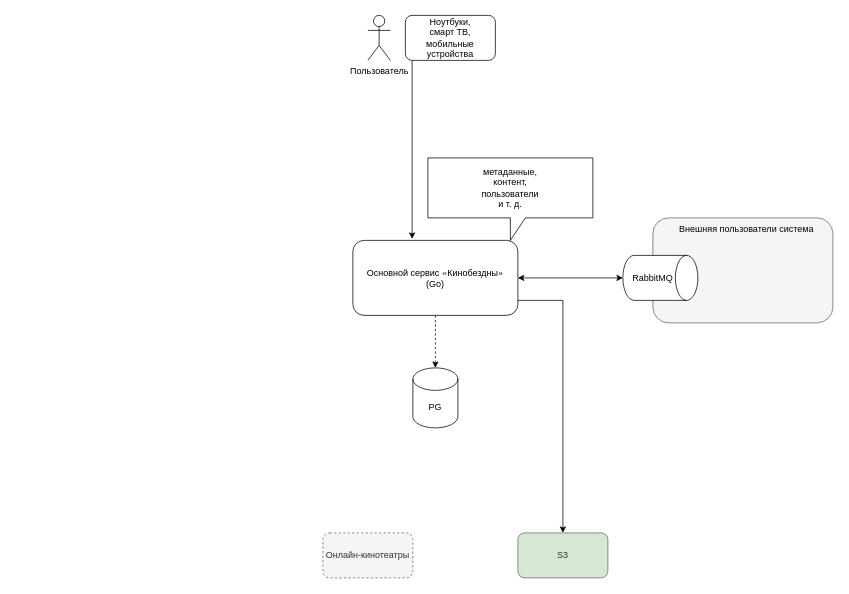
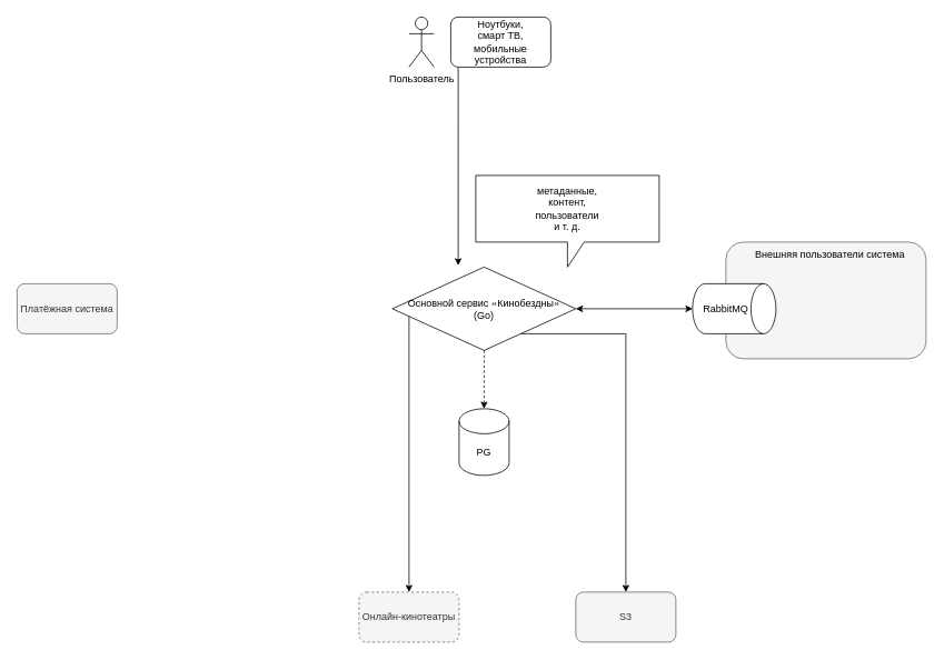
  <mxCell id="0" />
  <mxCell id="1" parent="0" />
  <mxCell id="2" value="" style="rounded=1;whiteSpace=wrap;html=1;fillColor=#f5f5f5;fontColor=#333333;strokeColor=#666666;" parent="1" vertex="1"><mxGeometry x="870" y="290" width="240" height="140" as="geometry" /></mxCell>
  <mxCell id="3" style="edgeStyle=orthogonalEdgeStyle;rounded=0;orthogonalLoop=1;jettySize=auto;html=1;entryX=0.5;entryY=0;entryDx=0;entryDy=0;" parent="1" source="5" target="13" edge="1"><mxGeometry relative="1" as="geometry"><mxPoint x="740" y="490" as="targetPoint" /><Array as="points"><mxPoint x="750" y="400" /></Array></mxGeometry></mxCell>
- <mxCell id="5" value="Основной сервис&amp;nbsp;&lt;span style=&quot;font-family: &amp;quot;Helvetica Neue&amp;quot;; font-size: 13px; text-align: start; background-color: initial;&quot;&gt;«&lt;/span&gt;&lt;span style=&quot;background-color: initial;&quot;&gt;Кинобездны&lt;/span&gt;&lt;span style=&quot;font-family: &amp;quot;Helvetica Neue&amp;quot;; font-size: 13px; text-align: start; background-color: initial;&quot;&gt;»&lt;/span&gt;&lt;div&gt;(Go)&lt;/div&gt;" style="rounded=1;whiteSpace=wrap;html=1;" parent="1" vertex="1"><mxGeometry x="470" y="320" width="220" height="100" as="geometry" /></mxCell>
+ <mxCell id="4" style="edgeStyle=orthogonalEdgeStyle;rounded=0;orthogonalLoop=1;jettySize=auto;html=1;" parent="1" source="5" target="17" edge="1"><mxGeometry relative="1" as="geometry"><Array as="points"><mxPoint x="490" y="490" /><mxPoint x="490" y="490" /></Array></mxGeometry></mxCell>
+ <mxCell id="5" value="Основной сервис&amp;nbsp;&lt;span style=&quot;font-family: &amp;quot;Helvetica Neue&amp;quot;; font-size: 13px; text-align: start; background-color: initial;&quot;&gt;«&lt;/span&gt;&lt;span style=&quot;background-color: initial;&quot;&gt;Кинобездны&lt;/span&gt;&lt;span style=&quot;font-family: &amp;quot;Helvetica Neue&amp;quot;; font-size: 13px; text-align: start; background-color: initial;&quot;&gt;»&lt;/span&gt;&lt;div&gt;(Go)&lt;/div&gt;" style="rhombus;whiteSpace=wrap;html=1;" parent="1" vertex="1"><mxGeometry x="470" y="320" width="220" height="100" as="geometry" /></mxCell>
  <mxCell id="6" value="PG" style="shape=cylinder3;whiteSpace=wrap;html=1;boundedLbl=1;backgroundOutline=1;size=15;" parent="1" vertex="1"><mxGeometry x="550" y="490" width="60" height="80" as="geometry" /></mxCell>
  <mxCell id="7" style="edgeStyle=orthogonalEdgeStyle;rounded=0;orthogonalLoop=1;jettySize=auto;html=1;entryX=0.5;entryY=0;entryDx=0;entryDy=0;entryPerimeter=0;dashed=1;" parent="1" source="5" target="6" edge="1"><mxGeometry relative="1" as="geometry" /></mxCell>
  <mxCell id="8" style="edgeStyle=orthogonalEdgeStyle;rounded=0;orthogonalLoop=1;jettySize=auto;html=1;entryX=1;entryY=0.5;entryDx=0;entryDy=0;startArrow=classic;startFill=1;" parent="1" source="9" target="5" edge="1"><mxGeometry relative="1" as="geometry"><Array as="points"><mxPoint x="730" y="370" /><mxPoint x="730" y="370" /></Array></mxGeometry></mxCell>
  <mxCell id="9" value="" style="shape=cylinder3;whiteSpace=wrap;html=1;boundedLbl=1;backgroundOutline=1;size=15;rotation=90;" parent="1" vertex="1"><mxGeometry x="850" y="320" width="60" height="100" as="geometry" /></mxCell>
  <mxCell id="10" value="RabbitMQ" style="text;html=1;align=center;verticalAlign=middle;whiteSpace=wrap;rounded=0;" parent="1" vertex="1"><mxGeometry x="840" y="355" width="60" height="30" as="geometry" /></mxCell>
  <mxCell id="11" value="Внешняя пользователи система" style="text;html=1;align=center;verticalAlign=middle;whiteSpace=wrap;rounded=0;" parent="1" vertex="1"><mxGeometry x="880" y="290" width="230" height="30" as="geometry" /></mxCell>
  <mxCell id="12" value="метаданные,&lt;div&gt;контент,&lt;/div&gt;&lt;div&gt;пользователи&lt;/div&gt;&lt;div&gt;и т. д.&lt;/div&gt;" style="shape=callout;whiteSpace=wrap;html=1;perimeter=calloutPerimeter;" parent="1" vertex="1"><mxGeometry x="570" y="210" width="220" height="110" as="geometry" /></mxCell>
- <mxCell id="13" value="S3" style="rounded=1;whiteSpace=wrap;html=1;fillColor=#d5e8d4;fontColor=#333333;strokeColor=#666666;" parent="1" vertex="1"><mxGeometry x="690" y="710" width="120" height="60" as="geometry" /></mxCell>
+ <mxCell id="13" value="S3" style="rounded=1;whiteSpace=wrap;html=1;fillColor=#f5f5f5;fontColor=#333333;strokeColor=#666666;" parent="1" vertex="1"><mxGeometry x="690" y="710" width="120" height="60" as="geometry" /></mxCell>
  <mxCell id="14" value="" style="endArrow=classic;html=1;rounded=0;entryX=0.359;entryY=-0.02;entryDx=0;entryDy=0;entryPerimeter=0;" parent="1" target="5" edge="1"><mxGeometry width="50" height="50" relative="1" as="geometry"><mxPoint x="549" y="80" as="sourcePoint" /><mxPoint x="410" y="110" as="targetPoint" /></mxGeometry></mxCell>
  <mxCell id="15" value="Пользователь" style="shape=umlActor;verticalLabelPosition=bottom;verticalAlign=top;html=1;outlineConnect=0;" parent="1" vertex="1"><mxGeometry x="490" y="20" width="30" height="60" as="geometry" /></mxCell>
+ <mxCell id="16" value="Платёжная система" style="rounded=1;whiteSpace=wrap;html=1;fillColor=#f5f5f5;fontColor=#333333;strokeColor=#666666;" parent="1" vertex="1"><mxGeometry x="20" y="340" width="120" height="60" as="geometry" /></mxCell>
  <mxCell id="17" value="Онлайн-кинотеатры" style="rounded=1;whiteSpace=wrap;html=1;fillColor=#f5f5f5;fontColor=#333333;strokeColor=#666666;dashed=1;" parent="1" vertex="1"><mxGeometry x="430" y="710" width="120" height="60" as="geometry" /></mxCell>
  <mxCell id="18" value="Ноутбуки,&lt;div&gt;смарт ТВ,&lt;/div&gt;&lt;div&gt;мобильные устройства&lt;/div&gt;" style="rounded=1;whiteSpace=wrap;html=1;" parent="1" vertex="1"><mxGeometry x="540" y="20" width="120" height="60" as="geometry" /></mxCell>
